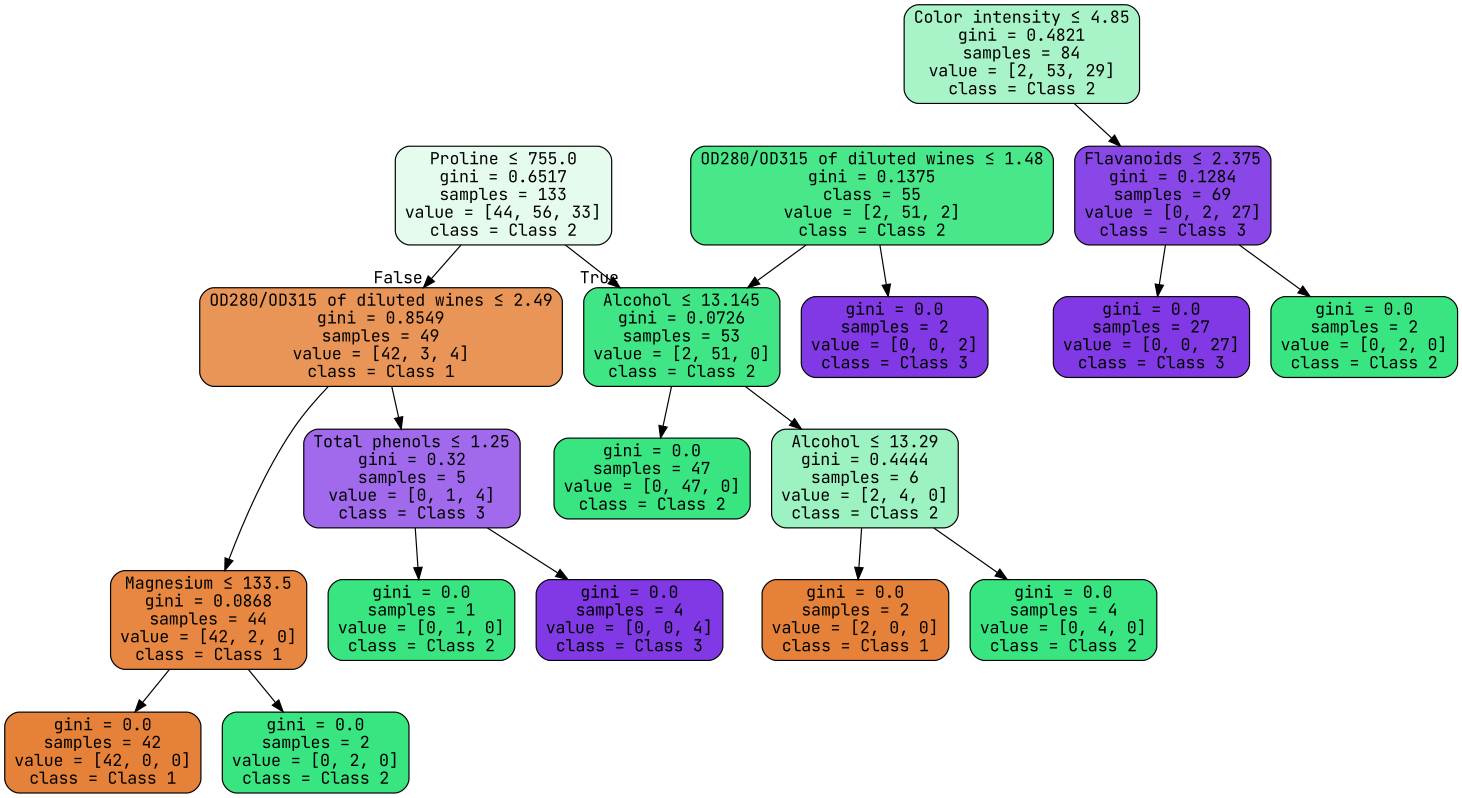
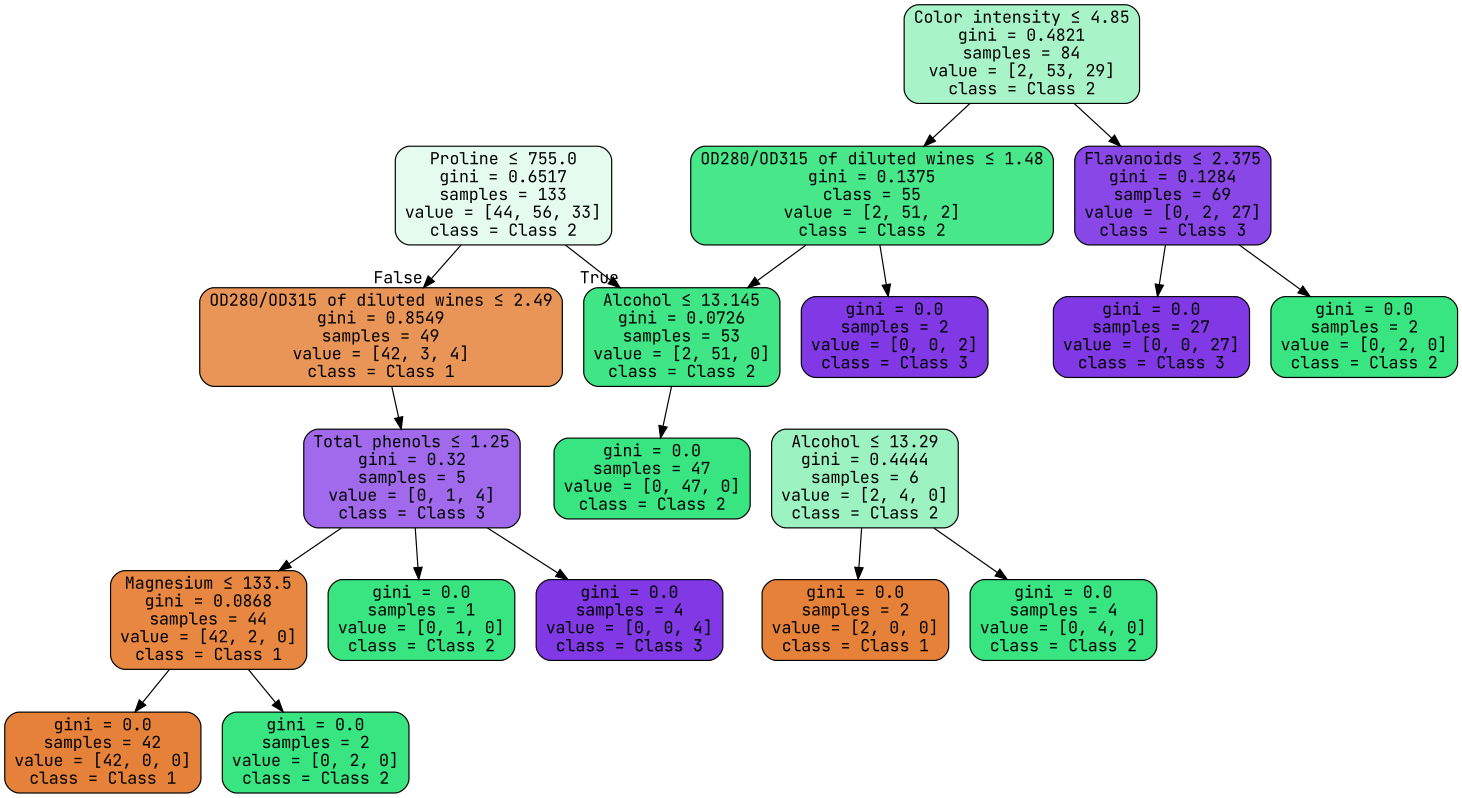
  digraph {
    fontname="JetBrains Mono"
    node [color=black fillcolor="#39e581ff" fontname="JetBrains Mono" shape=box style="filled, rounded"]
    edge [fontname="JetBrains Mono"]
    n1 [fillcolor="#39e58122" label=<Proline &le; 755.0<br/>gini = 0.6517<br/>samples = 133<br/>value = [44, 56, 33]<br/>class = Class 2>]
    n2 [fillcolor="#e58139d7" label=<OD280/OD315 of diluted wines &le; 2.49<br/>gini = 0.8549<br/>samples = 49<br/>value = [42, 3, 4]<br/>class = Class 1>]
    n3 [fillcolor="#39e581f5" label=<Alcohol &le; 13.145<br/>gini = 0.0726<br/>samples = 53<br/>value = [2, 51, 0]<br/>class = Class 2>]
    n4 [fillcolor="#39e5816f" label=<Color intensity &le; 4.85<br/>gini = 0.4821<br/>samples = 84<br/>value = [2, 53, 29]<br/>class = Class 2>]
    n5 [fillcolor="#39e581ec" label=<OD280/OD315 of diluted wines &le; 1.48<br/>gini = 0.1375<br/>class = 55<br/>value = [2, 51, 2]<br/>class = Class 2>]
    n6 [fillcolor="#8139e5ec" label=<Flavanoids &le; 2.375<br/>gini = 0.1284<br/>samples = 69<br/>value = [0, 2, 27]<br/>class = Class 3>]
    n7 [fillcolor="#8139e5bf" label=<Total phenols &le; 1.25<br/>gini = 0.32<br/>samples = 5<br/>value = [0, 1, 4]<br/>class = Class 3>]
    n8 [fillcolor="#e58139f3" label=<Magnesium &le; 133.5<br/>gini = 0.0868<br/>samples = 44<br/>value = [42, 2, 0]<br/>class = Class 1>]
    n9 [fillcolor="#8139e5ff" label=<gini = 0.0<br/>samples = 2<br/>value = [0, 0, 2]<br/>class = Class 3>]
    n10 [fillcolor="#8139e5ff" label=<gini = 0.0<br/>samples = 27<br/>value = [0, 0, 27]<br/>class = Class 3>]
    n11 [label=<gini = 0.0<br/>samples = 2<br/>value = [0, 2, 0]<br/>class = Class 2>]
    n12 [label=<gini = 0.0<br/>samples = 47<br/>value = [0, 47, 0]<br/>class = Class 2>]
    n13 [fillcolor="#39e5817f" label=<Alcohol &le; 13.29<br/>gini = 0.4444<br/>samples = 6<br/>value = [2, 4, 0]<br/>class = Class 2>]
    n14 [fillcolor="#e58139ff" label=<gini = 0.0<br/>samples = 2<br/>value = [2, 0, 0]<br/>class = Class 1>]
    n15 [label=<gini = 0.0<br/>samples = 4<br/>value = [0, 4, 0]<br/>class = Class 2>]
    n16 [label=<gini = 0.0<br/>samples = 1<br/>value = [0, 1, 0]<br/>class = Class 2>]
    n17 [fillcolor="#8139e5ff" label=<gini = 0.0<br/>samples = 4<br/>value = [0, 0, 4]<br/>class = Class 3>]
    n18 [fillcolor="#e58139ff" label=<gini = 0.0<br/>samples = 42<br/>value = [42, 0, 0]<br/>class = Class 1>]
    n19 [label=<gini = 0.0<br/>samples = 2<br/>value = [0, 2, 0]<br/>class = Class 2>]
    n1 -> n2 [headlabel=False labelangle=-45 labeldistance=2.5]
    n1 -> n3 [headlabel=True labelangle=45 labeldistance=2.5]
    n2 -> n7
-   n2 -> n8
+   n7 -> n8
    n3 -> n12
-   n3 -> n13
+   n4 -> n5
    n4 -> n6
    n5 -> n3
    n5 -> n9
    n6 -> n10
    n6 -> n11
    n7 -> n16
    n7 -> n17
    n8 -> n18
    n8 -> n19
    n13 -> n14
    n13 -> n15
  }
